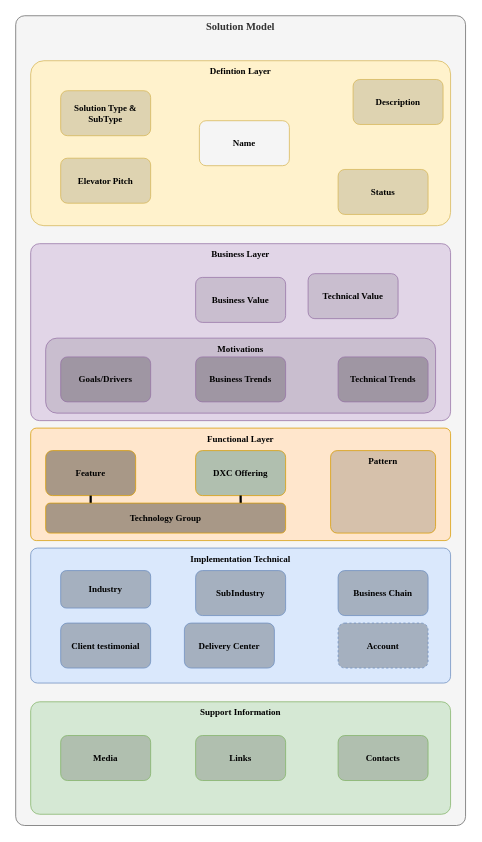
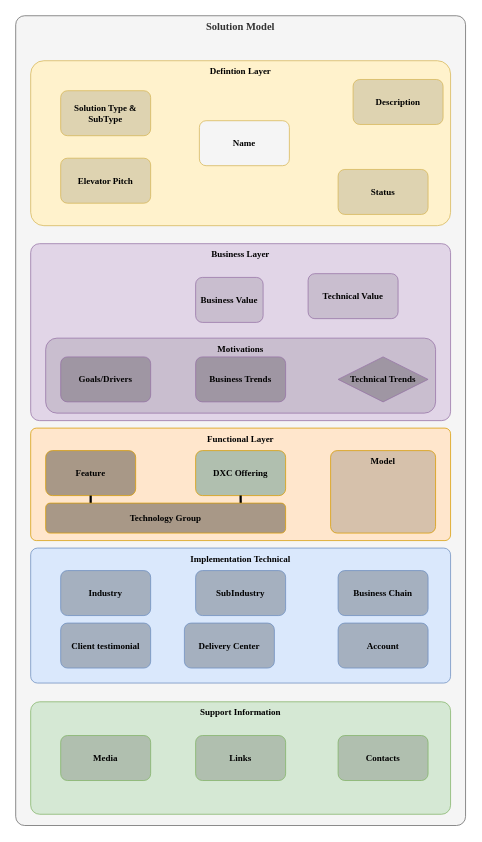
  <mxCell id="0" />
  <mxCell id="1" parent="0" />
  <mxCell id="2" value="Solution Model" style="rounded=1;whiteSpace=wrap;html=1;arcSize=2;verticalAlign=top;fillColor=#f5f5f5;strokeColor=#666666;fontColor=#333333;fontStyle=1;fontFamily=Verdana;fontSize=14;" vertex="1" parent="1"><mxGeometry x="20" y="20.5" width="600" height="1080" as="geometry" /></mxCell>
  <mxCell id="3" value="Defintion Layer" style="rounded=1;whiteSpace=wrap;html=1;verticalAlign=top;arcSize=8;fillColor=#fff2cc;strokeColor=#d6b656;fontStyle=1;fontFamily=Verdana;" vertex="1" parent="1"><mxGeometry x="40" y="80.5" width="560" height="220" as="geometry" /></mxCell>
  <mxCell id="4" value="Business Layer" style="rounded=1;whiteSpace=wrap;html=1;verticalAlign=top;arcSize=5;fillColor=#e1d5e7;strokeColor=#9673a6;fontStyle=1;fontFamily=Verdana;" vertex="1" parent="1"><mxGeometry x="40" y="324.5" width="560" height="236" as="geometry" /></mxCell>
  <mxCell id="5" value="Functional Layer" style="rounded=1;whiteSpace=wrap;html=1;verticalAlign=top;arcSize=5;fillColor=#ffe6cc;strokeColor=#d79b00;fontStyle=1;fontFamily=Verdana;" vertex="1" parent="1"><mxGeometry x="40" y="570.5" width="560" height="150" as="geometry" /></mxCell>
  <mxCell id="6" value="Support Information" style="rounded=1;whiteSpace=wrap;html=1;verticalAlign=top;arcSize=8;fillColor=#d5e8d4;strokeColor=#82b366;fontStyle=1;fontFamily=Verdana;" vertex="1" parent="1"><mxGeometry x="40" y="935.5" width="560" height="150" as="geometry" /></mxCell>
  <mxCell id="7" value="Solution Type &amp;amp; SubType" style="rounded=1;whiteSpace=wrap;html=1;fillColor=#DED3B1;strokeColor=#d6b656;fontStyle=1;fontFamily=Verdana;" vertex="1" parent="1"><mxGeometry x="80" y="120.5" width="120" height="60" as="geometry" /></mxCell>
  <mxCell id="8" value="Status" style="rounded=1;whiteSpace=wrap;html=1;fillColor=#DED3B1;strokeColor=#d6b656;fontStyle=1;fontFamily=Verdana;" vertex="1" parent="1"><mxGeometry x="450" y="225.5" width="120" height="60" as="geometry" /></mxCell>
  <mxCell id="9" value="Name" style="rounded=1;whiteSpace=wrap;html=1;fillColor=#f5f5f5;strokeColor=#d6b656;fontStyle=1;fontFamily=Verdana;" vertex="1" parent="1"><mxGeometry x="265" y="160.5" width="120" height="60" as="geometry" /></mxCell>
- <mxCell id="10" value="Business Value" style="rounded=1;whiteSpace=wrap;html=1;fillColor=#C9BECF;strokeColor=#9673a6;fontStyle=1;fontFamily=Verdana;" vertex="1" parent="1"><mxGeometry x="260" y="369.5" width="120" height="60" as="geometry" /></mxCell>
+ <mxCell id="10" value="Business Value" style="rounded=1;whiteSpace=wrap;html=1;fillColor=#C9BECF;strokeColor=#9673a6;fontStyle=1;fontFamily=Verdana;" vertex="1" parent="1"><mxGeometry x="260" y="369.5" width="90" height="60" as="geometry" /></mxCell>
  <mxCell id="11" value="Technical Value" style="rounded=1;whiteSpace=wrap;html=1;fillColor=#C9BECF;strokeColor=#9673a6;fontStyle=1;fontFamily=Verdana;" vertex="1" parent="1"><mxGeometry x="410" y="364.5" width="120" height="60" as="geometry" /></mxCell>
  <mxCell id="12" value="Motivations" style="rounded=1;whiteSpace=wrap;html=1;verticalAlign=top;fillColor=#C9BECF;strokeColor=#9673a6;fontStyle=1;fontFamily=Verdana;" vertex="1" parent="1"><mxGeometry x="60" y="450.5" width="520" height="100" as="geometry" /></mxCell>
  <mxCell id="13" value="Goals/Drivers" style="rounded=1;whiteSpace=wrap;html=1;fillColor=#9F96A3;strokeColor=#9673a6;fontStyle=1;fontFamily=Verdana;" vertex="1" parent="1"><mxGeometry x="80" y="475.5" width="120" height="60" as="geometry" /></mxCell>
  <mxCell id="14" value="Business Trends" style="rounded=1;whiteSpace=wrap;html=1;fillColor=#9F96A3;strokeColor=#9673a6;fontStyle=1;fontFamily=Verdana;" vertex="1" parent="1"><mxGeometry x="260" y="475.5" width="120" height="60" as="geometry" /></mxCell>
- <mxCell id="15" value="Technical Trends" style="rounded=1;whiteSpace=wrap;html=1;fillColor=#9F96A3;strokeColor=#9673a6;fontStyle=1;fontFamily=Verdana;" vertex="1" parent="1"><mxGeometry x="450" y="475.5" width="120" height="60" as="geometry" /></mxCell>
- <mxCell id="16" value="Pattern" style="rounded=1;whiteSpace=wrap;html=1;verticalAlign=top;fillColor=#D6C1AB;strokeColor=#d79b00;fontStyle=1;fontFamily=Verdana;arcSize=8;" vertex="1" parent="1"><mxGeometry x="440" y="600.5" width="140" height="110" as="geometry" /></mxCell>
+ <mxCell id="15" value="Technical Trends" style="rhombus;whiteSpace=wrap;html=1;fillColor=#9F96A3;strokeColor=#9673a6;fontStyle=1;fontFamily=Verdana;" vertex="1" parent="1"><mxGeometry x="450" y="475.5" width="120" height="60" as="geometry" /></mxCell>
+ <mxCell id="16" value="Model" style="rounded=1;whiteSpace=wrap;html=1;verticalAlign=top;fillColor=#D6C1AB;strokeColor=#d79b00;fontStyle=1;fontFamily=Verdana;arcSize=8;" vertex="1" parent="1"><mxGeometry x="440" y="600.5" width="140" height="110" as="geometry" /></mxCell>
  <mxCell id="17" value="Feature" style="rounded=1;whiteSpace=wrap;html=1;fillColor=#A89887;strokeColor=#d79b00;fontStyle=1;fontFamily=Verdana;" vertex="1" parent="1"><mxGeometry x="60" y="600.5" width="120" height="60" as="geometry" /></mxCell>
  <mxCell id="18" value="DXC Offering" style="rounded=1;whiteSpace=wrap;html=1;fillColor=#b0bfaf;strokeColor=#d79b00;fontStyle=1;fontFamily=Verdana;" vertex="1" parent="1"><mxGeometry x="260" y="600.5" width="120" height="60" as="geometry" /></mxCell>
  <mxCell id="19" value="Media" style="rounded=1;whiteSpace=wrap;html=1;fillColor=#B0BFAF;strokeColor=#82b366;fontStyle=1;fontFamily=Verdana;" vertex="1" parent="1"><mxGeometry x="80" y="980.5" width="120" height="60" as="geometry" /></mxCell>
  <mxCell id="20" value="Links" style="rounded=1;whiteSpace=wrap;html=1;fillColor=#B0BFAF;strokeColor=#82b366;fontStyle=1;fontFamily=Verdana;" vertex="1" parent="1"><mxGeometry x="260" y="980.5" width="120" height="60" as="geometry" /></mxCell>
  <mxCell id="21" value="Contacts" style="rounded=1;whiteSpace=wrap;html=1;fillColor=#B0BFAF;strokeColor=#82b366;fontStyle=1;fontFamily=Verdana;" vertex="1" parent="1"><mxGeometry x="450" y="980.5" width="120" height="60" as="geometry" /></mxCell>
  <mxCell id="22" value="Implementation Technical" style="rounded=1;whiteSpace=wrap;html=1;verticalAlign=top;arcSize=5;fillColor=#dae8fc;strokeColor=#6c8ebf;fontStyle=1;fontFamily=Verdana;" vertex="1" parent="1"><mxGeometry x="40" y="730.5" width="560" height="180" as="geometry" /></mxCell>
- <mxCell id="23" value="Industry" style="rounded=1;whiteSpace=wrap;html=1;fillColor=#A5B0BF;strokeColor=#6c8ebf;fontStyle=1;fontFamily=Verdana;" vertex="1" parent="1"><mxGeometry x="80" y="760.5" width="120" height="50" as="geometry" /></mxCell>
- <mxCell id="24" value="Account" style="rounded=1;whiteSpace=wrap;html=1;fillColor=#A5B0BF;strokeColor=#6c8ebf;fontStyle=1;fontFamily=Verdana;dashed=1;" vertex="1" parent="1"><mxGeometry x="450" y="830.5" width="120" height="60" as="geometry" /></mxCell>
+ <mxCell id="23" value="Industry" style="rounded=1;whiteSpace=wrap;html=1;fillColor=#A5B0BF;strokeColor=#6c8ebf;fontStyle=1;fontFamily=Verdana;" vertex="1" parent="1"><mxGeometry x="80" y="760.5" width="120" height="60" as="geometry" /></mxCell>
+ <mxCell id="24" value="Account" style="rounded=1;whiteSpace=wrap;html=1;fillColor=#A5B0BF;strokeColor=#6c8ebf;fontStyle=1;fontFamily=Verdana;" vertex="1" parent="1"><mxGeometry x="450" y="830.5" width="120" height="60" as="geometry" /></mxCell>
  <mxCell id="25" value="Delivery Center" style="rounded=1;whiteSpace=wrap;html=1;fillColor=#A5B0BF;strokeColor=#6c8ebf;fontStyle=1;fontFamily=Verdana;" vertex="1" parent="1"><mxGeometry x="245" y="830.5" width="120" height="60" as="geometry" /></mxCell>
  <mxCell id="26" value="Client testimonial" style="rounded=1;whiteSpace=wrap;html=1;fillColor=#A5B0BF;strokeColor=#6c8ebf;fontStyle=1;fontFamily=Verdana;" vertex="1" parent="1"><mxGeometry x="80" y="830.5" width="120" height="60" as="geometry" /></mxCell>
  <mxCell id="27" value="SubIndustry" style="rounded=1;whiteSpace=wrap;html=1;fillColor=#A5B0BF;strokeColor=#6c8ebf;fontStyle=1;fontFamily=Verdana;" vertex="1" parent="1"><mxGeometry x="260" y="760.5" width="120" height="60" as="geometry" /></mxCell>
  <mxCell id="28" value="Business Chain" style="rounded=1;whiteSpace=wrap;html=1;fillColor=#A5B0BF;strokeColor=#6c8ebf;fontStyle=1;fontFamily=Verdana;" vertex="1" parent="1"><mxGeometry x="450" y="760.5" width="120" height="60" as="geometry" /></mxCell>
  <mxCell id="29" value="" style="endArrow=none;html=1;fontFamily=Verdana;strokeWidth=3;" edge="1" parent="1" target="17"><mxGeometry width="50" height="50" relative="1" as="geometry"><mxPoint x="120" y="670.5" as="sourcePoint" /><mxPoint x="10" y="620.5" as="targetPoint" /></mxGeometry></mxCell>
  <mxCell id="30" value="" style="endArrow=none;html=1;fontFamily=Verdana;strokeWidth=3;exitX=0.813;exitY=0.25;exitDx=0;exitDy=0;exitPerimeter=0;" edge="1" parent="1" source="31"><mxGeometry width="50" height="50" relative="1" as="geometry"><mxPoint x="130" y="680.5" as="sourcePoint" /><mxPoint x="320" y="660.5" as="targetPoint" /><Array as="points"><mxPoint x="320" y="660.5" /></Array></mxGeometry></mxCell>
  <mxCell id="31" value="Technology Group" style="rounded=1;whiteSpace=wrap;html=1;fillColor=#A89887;strokeColor=#d79b00;fontStyle=1;fontFamily=Verdana;" vertex="1" parent="1"><mxGeometry x="60" y="670.5" width="320" height="40" as="geometry" /></mxCell>
  <mxCell id="32" value="Description" style="rounded=1;whiteSpace=wrap;html=1;fillColor=#DED3B1;strokeColor=#d6b656;fontStyle=1;fontFamily=Verdana;" vertex="1" parent="1"><mxGeometry x="470" y="105.5" width="120" height="60" as="geometry" /></mxCell>
  <mxCell id="33" value="Elevator Pitch" style="rounded=1;whiteSpace=wrap;html=1;fillColor=#DED3B1;strokeColor=#d6b656;fontStyle=1;fontFamily=Verdana;" vertex="1" parent="1"><mxGeometry x="80" y="210.5" width="120" height="60" as="geometry" /></mxCell>
